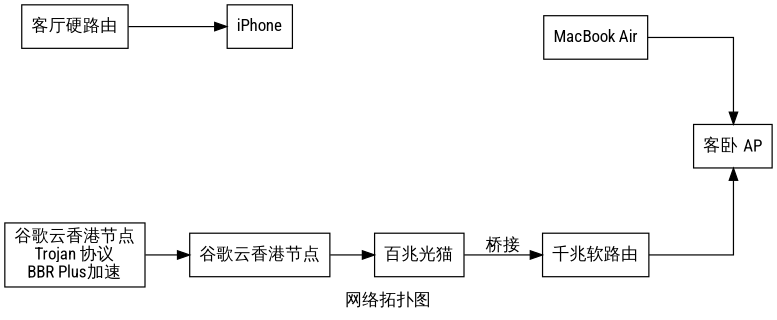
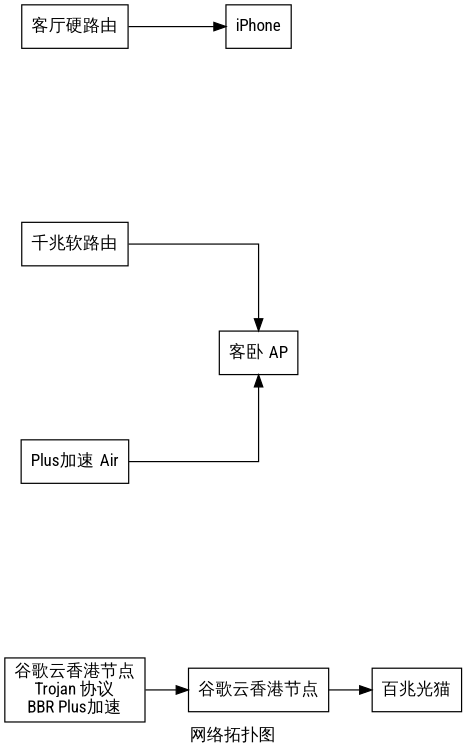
  digraph {
    fontname="Roboto Condensed"
    label="网络拓扑图"
    nodesep=2
    rankdir=LR
    splines=ortho
    node [fontname="Roboto Condensed" shape=box]
    edge [fontname="Roboto Condensed"]
    n1 [label="谷歌云香港节点"]
    "谷歌云香港节点\nTrojan 协议\nBBR Plus加速"
    "百兆光猫"
    "千兆软路由"
    "客卧 AP"
    "客厅硬路由"
    iPhone
-   "MacBook Air"
+   "MacBook Air" [label="Plus加速 Air"]
    n1 -> "百兆光猫"
    "谷歌云香港节点\nTrojan 协议\nBBR Plus加速" -> n1
-   "百兆光猫" -> "千兆软路由" [label="桥接"]
    "千兆软路由" -> "客卧 AP"
    "客厅硬路由" -> iPhone
    "MacBook Air" -> "客卧 AP"
  }
